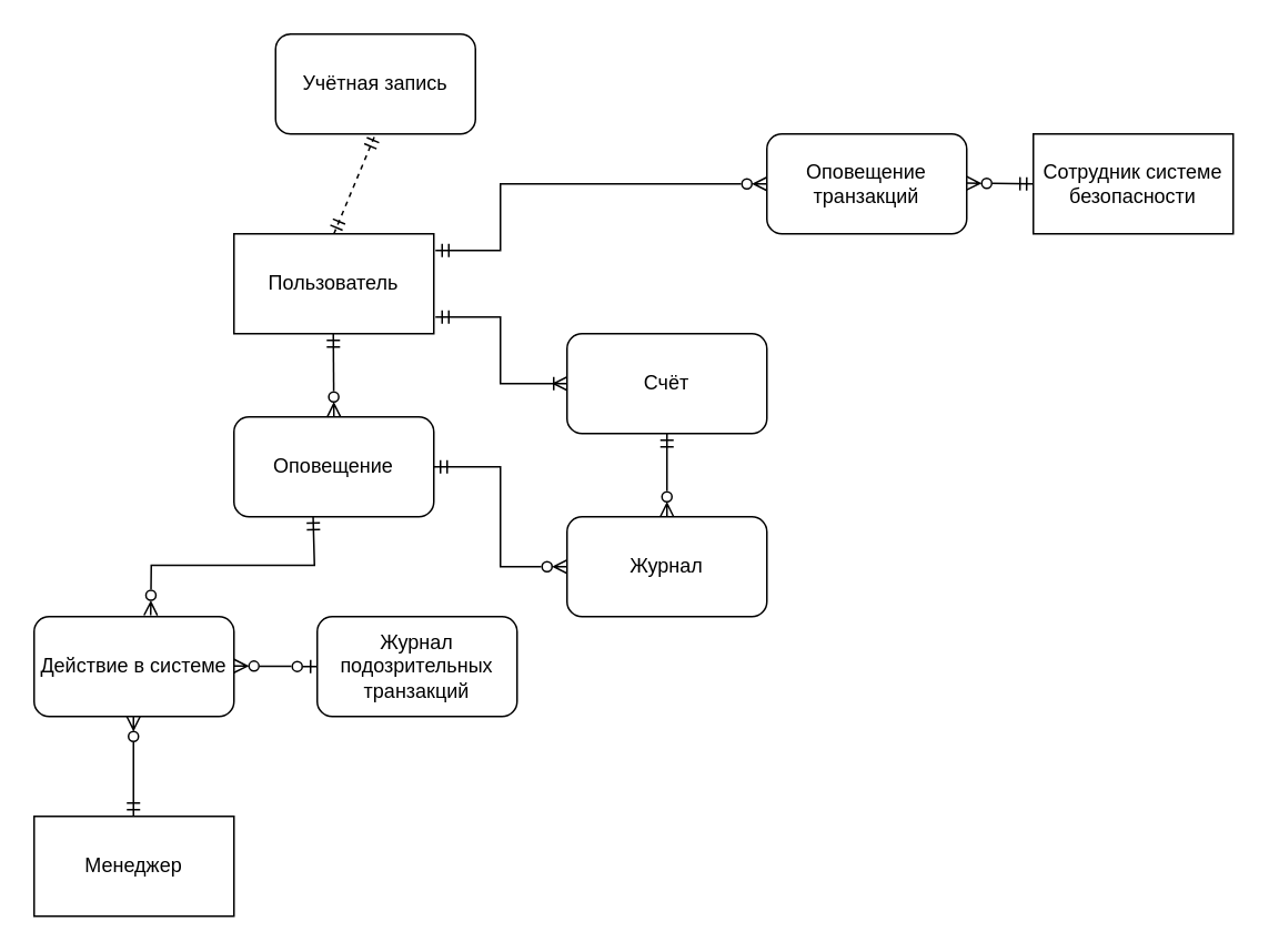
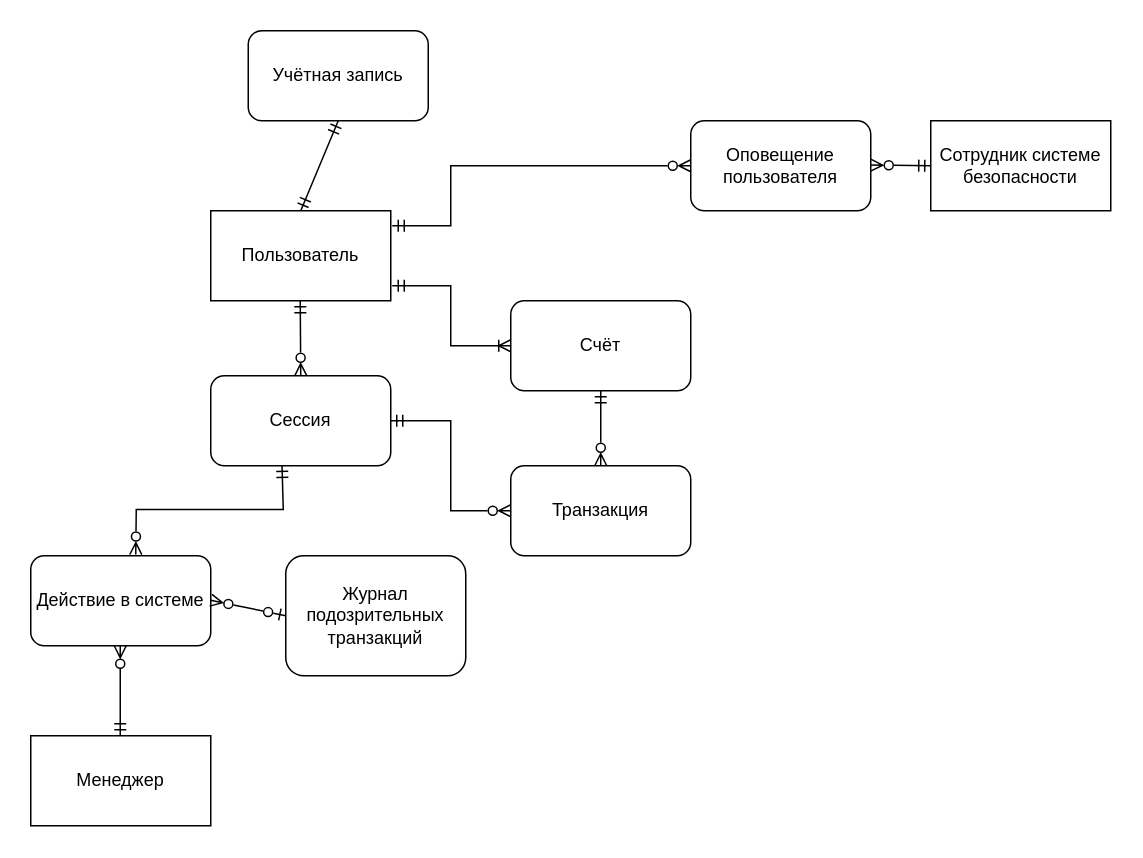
  <mxCell id="0" />
  <mxCell id="1" parent="0" />
  <mxCell id="2" value="Пользователь" style="rounded=0;whiteSpace=wrap;html=1;" vertex="1" parent="1"><mxGeometry x="140" y="140" width="120" height="60" as="geometry" /></mxCell>
  <mxCell id="3" value="Учётная запись" style="rounded=1;whiteSpace=wrap;html=1;" vertex="1" parent="1"><mxGeometry x="165" y="20" width="120" height="60" as="geometry" /></mxCell>
- <mxCell id="4" value="" style="endArrow=ERmandOne;html=1;rounded=0;exitX=0.5;exitY=0;exitDx=0;exitDy=0;startArrow=ERmandOne;startFill=0;endFill=0;entryX=0.5;entryY=1;entryDx=0;entryDy=0;dashed=1;" edge="1" parent="1" source="2" target="3"><mxGeometry relative="1" as="geometry"><mxPoint x="130" y="110" as="sourcePoint" /><mxPoint x="200" y="100" as="targetPoint" /></mxGeometry></mxCell>
- <mxCell id="5" value="Оповещение" style="rounded=1;whiteSpace=wrap;html=1;" vertex="1" parent="1"><mxGeometry x="140" y="250" width="120" height="60" as="geometry" /></mxCell>
+ <mxCell id="4" value="" style="endArrow=ERmandOne;html=1;rounded=0;exitX=0.5;exitY=0;exitDx=0;exitDy=0;startArrow=ERmandOne;startFill=0;endFill=0;entryX=0.5;entryY=1;entryDx=0;entryDy=0;" edge="1" parent="1" source="2" target="3"><mxGeometry relative="1" as="geometry"><mxPoint x="130" y="110" as="sourcePoint" /><mxPoint x="200" y="100" as="targetPoint" /></mxGeometry></mxCell>
+ <mxCell id="5" value="Сессия" style="rounded=1;whiteSpace=wrap;html=1;" vertex="1" parent="1"><mxGeometry x="140" y="250" width="120" height="60" as="geometry" /></mxCell>
  <mxCell id="6" value="Счёт" style="rounded=1;whiteSpace=wrap;html=1;" vertex="1" parent="1"><mxGeometry x="340" y="200" width="120" height="60" as="geometry" /></mxCell>
- <mxCell id="7" value="Оповещение транзакций" style="rounded=1;whiteSpace=wrap;html=1;" vertex="1" parent="1"><mxGeometry x="460" y="80" width="120" height="60" as="geometry" /></mxCell>
+ <mxCell id="7" value="Оповещение пользователя" style="rounded=1;whiteSpace=wrap;html=1;" vertex="1" parent="1"><mxGeometry x="460" y="80" width="120" height="60" as="geometry" /></mxCell>
  <mxCell id="8" value="" style="endArrow=ERmandOne;html=1;rounded=0;startArrow=ERzeroToMany;startFill=0;endFill=0;entryX=0.5;entryY=1;entryDx=0;entryDy=0;" edge="1" parent="1"><mxGeometry relative="1" as="geometry"><mxPoint x="200" y="250" as="sourcePoint" /><mxPoint x="199.66" y="200" as="targetPoint" /></mxGeometry></mxCell>
  <mxCell id="9" value="" style="endArrow=ERmandOne;html=1;rounded=0;exitX=0;exitY=0.5;exitDx=0;exitDy=0;startArrow=ERoneToMany;startFill=0;endFill=0;" edge="1" parent="1" source="6"><mxGeometry relative="1" as="geometry"><mxPoint x="340" y="230" as="sourcePoint" /><mxPoint x="261" y="190" as="targetPoint" /><Array as="points"><mxPoint x="320" y="230" /><mxPoint x="300" y="230" /><mxPoint x="300" y="190" /></Array></mxGeometry></mxCell>
  <mxCell id="10" value="Действие в системе" style="rounded=1;whiteSpace=wrap;html=1;" vertex="1" parent="1"><mxGeometry x="20" y="370" width="120" height="60" as="geometry" /></mxCell>
  <mxCell id="11" value="" style="endArrow=ERmandOne;html=1;rounded=0;exitX=0.5;exitY=0;exitDx=0;exitDy=0;startArrow=ERzeroToMany;startFill=0;endFill=0;entryX=0.396;entryY=0.996;entryDx=0;entryDy=0;entryPerimeter=0;" edge="1" parent="1" target="5"><mxGeometry relative="1" as="geometry"><mxPoint x="90" y="369.22" as="sourcePoint" /><mxPoint x="188.26" y="320" as="targetPoint" /><Array as="points"><mxPoint x="90.34" y="339.22" /><mxPoint x="188.34" y="339.22" /></Array></mxGeometry></mxCell>
  <mxCell id="12" value="Менеджер" style="rounded=0;whiteSpace=wrap;html=1;" vertex="1" parent="1"><mxGeometry x="20" y="490" width="120" height="60" as="geometry" /></mxCell>
  <mxCell id="13" value="" style="endArrow=ERzeroToMany;html=1;rounded=0;exitX=0.5;exitY=0;exitDx=0;exitDy=0;startArrow=ERmandOne;startFill=0;endFill=0;entryX=0.5;entryY=1;entryDx=0;entryDy=0;" edge="1" parent="1"><mxGeometry relative="1" as="geometry"><mxPoint x="79.66" y="490" as="sourcePoint" /><mxPoint x="79.66" y="430" as="targetPoint" /></mxGeometry></mxCell>
- <mxCell id="14" value="Журнал подозрительных транзакций" style="rounded=1;whiteSpace=wrap;html=1;" vertex="1" parent="1"><mxGeometry x="190" y="370" width="120" height="60" as="geometry" /></mxCell>
+ <mxCell id="14" value="Журнал подозрительных транзакций" style="rounded=1;whiteSpace=wrap;html=1;" vertex="1" parent="1"><mxGeometry x="190" y="370" width="120" height="80" as="geometry" /></mxCell>
  <mxCell id="15" value="" style="endArrow=ERzeroToMany;html=1;rounded=0;exitX=0;exitY=0.5;exitDx=0;exitDy=0;startArrow=ERzeroToOne;startFill=0;endFill=0;entryX=1;entryY=0.5;entryDx=0;entryDy=0;" edge="1" parent="1" source="14"><mxGeometry relative="1" as="geometry"><mxPoint x="180" y="399.66" as="sourcePoint" /><mxPoint x="140" y="399.66" as="targetPoint" /></mxGeometry></mxCell>
- <mxCell id="16" value="Журнал" style="rounded=1;whiteSpace=wrap;html=1;" vertex="1" parent="1"><mxGeometry x="340" y="310" width="120" height="60" as="geometry" /></mxCell>
+ <mxCell id="16" value="Транзакция" style="rounded=1;whiteSpace=wrap;html=1;" vertex="1" parent="1"><mxGeometry x="340" y="310" width="120" height="60" as="geometry" /></mxCell>
  <mxCell id="17" value="" style="endArrow=ERmandOne;html=1;rounded=0;startArrow=ERzeroToMany;startFill=0;endFill=0;" edge="1" parent="1" source="16"><mxGeometry relative="1" as="geometry"><mxPoint x="337" y="340" as="sourcePoint" /><mxPoint x="260" y="280" as="targetPoint" /><Array as="points"><mxPoint x="300" y="340" /><mxPoint x="300" y="280" /></Array></mxGeometry></mxCell>
  <mxCell id="18" value="" style="endArrow=ERmandOne;html=1;rounded=0;startArrow=ERzeroToMany;startFill=0;endFill=0;exitX=0.5;exitY=0;exitDx=0;exitDy=0;" edge="1" parent="1" source="16"><mxGeometry relative="1" as="geometry"><mxPoint x="400" y="190" as="sourcePoint" /><mxPoint x="400" y="260" as="targetPoint" /></mxGeometry></mxCell>
  <mxCell id="19" value="Сотрудник системе безопасности" style="rounded=0;whiteSpace=wrap;html=1;" vertex="1" parent="1"><mxGeometry x="620" y="80" width="120" height="60" as="geometry" /></mxCell>
  <mxCell id="20" value="" style="endArrow=ERzeroToMany;html=1;rounded=0;startArrow=ERmandOne;startFill=0;endFill=0;entryX=1;entryY=0.5;entryDx=0;entryDy=0;" edge="1" parent="1"><mxGeometry relative="1" as="geometry"><mxPoint x="620" y="110" as="sourcePoint" /><mxPoint x="580" y="109.58" as="targetPoint" /></mxGeometry></mxCell>
  <mxCell id="21" value="" style="endArrow=ERmandOne;html=1;rounded=0;exitX=0;exitY=0.5;exitDx=0;exitDy=0;startArrow=ERzeroToMany;startFill=0;endFill=0;" edge="1" parent="1" source="7"><mxGeometry relative="1" as="geometry"><mxPoint x="340" y="190" as="sourcePoint" /><mxPoint x="261" y="150" as="targetPoint" /><Array as="points"><mxPoint x="320" y="110" /><mxPoint x="300" y="110" /><mxPoint x="300" y="150" /></Array></mxGeometry></mxCell>
